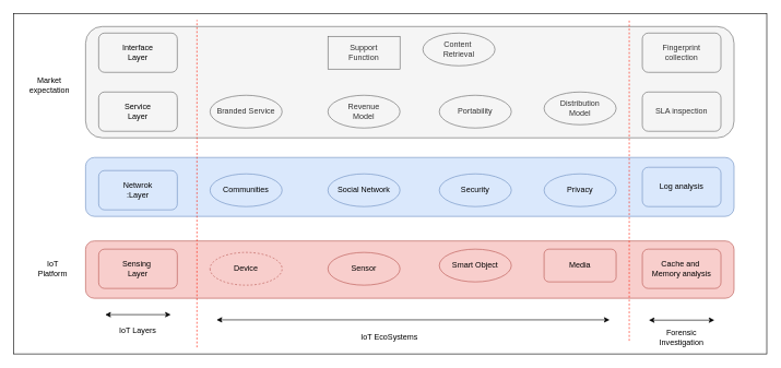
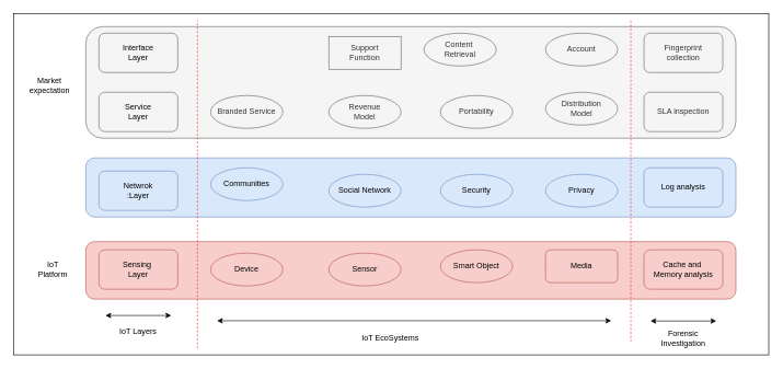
  <mxCell id="0" />
  <mxCell id="1" parent="0" />
  <mxCell id="2" value="" style="rounded=0;whiteSpace=wrap;html=1;" vertex="1" parent="1"><mxGeometry x="20" y="20" width="1150" height="520" as="geometry" /></mxCell>
  <mxCell id="3" value="" style="rounded=1;whiteSpace=wrap;html=1;fillColor=#f5f5f5;strokeColor=#666666;fontColor=#333333;" vertex="1" parent="1"><mxGeometry x="130" y="40" width="990" height="170" as="geometry" /></mxCell>
  <mxCell id="4" value="" style="rounded=1;whiteSpace=wrap;html=1;fillColor=#dae8fc;strokeColor=#6c8ebf;" vertex="1" parent="1"><mxGeometry x="130" y="240" width="990" height="90" as="geometry" /></mxCell>
  <mxCell id="5" value="" style="rounded=1;whiteSpace=wrap;html=1;fillColor=#f8cecc;strokeColor=#b85450;" vertex="1" parent="1"><mxGeometry x="130" y="367.5" width="990" height="87.5" as="geometry" /></mxCell>
  <mxCell id="6" value="Market&lt;br&gt;expectation" style="text;html=1;strokeColor=none;fillColor=none;align=center;verticalAlign=middle;whiteSpace=wrap;rounded=0;flipV=1;flipH=0;direction=west;" vertex="1" parent="1"><mxGeometry x="40" y="115" width="70" height="30" as="geometry" /></mxCell>
  <mxCell id="7" value="IoT&lt;br&gt;Platform" style="text;html=1;strokeColor=none;fillColor=none;align=center;verticalAlign=middle;whiteSpace=wrap;rounded=0;flipV=1;flipH=0;direction=west;" vertex="1" parent="1"><mxGeometry x="50" y="395" width="60" height="30" as="geometry" /></mxCell>
  <mxCell id="8" value="" style="rounded=1;whiteSpace=wrap;html=1;flipV=1;flipH=0;direction=west;fillColor=#f5f5f5;fontColor=#333333;strokeColor=#666666;" vertex="1" parent="1"><mxGeometry x="150" y="50" width="120" height="60" as="geometry" /></mxCell>
  <mxCell id="9" value="Interface&lt;br&gt;Layer" style="text;html=1;strokeColor=none;fillColor=none;align=center;verticalAlign=middle;whiteSpace=wrap;rounded=0;flipV=1;flipH=0;direction=west;" vertex="1" parent="1"><mxGeometry x="180" y="65" width="60" height="30" as="geometry" /></mxCell>
  <mxCell id="10" value="Support&lt;br&gt;Function" style="whiteSpace=wrap;html=1;flipV=1;flipH=0;direction=west;fillColor=#f5f5f5;fontColor=#333333;strokeColor=#666666;rounded=0;" vertex="1" parent="1"><mxGeometry x="500" y="55" width="110" height="50" as="geometry" /></mxCell>
  <mxCell id="11" value="Content&amp;nbsp;&lt;br&gt;Retrieval" style="ellipse;whiteSpace=wrap;html=1;flipV=1;flipH=0;direction=west;fillColor=#f5f5f5;fontColor=#333333;strokeColor=#666666;" vertex="1" parent="1"><mxGeometry x="645" y="50" width="110" height="50" as="geometry" /></mxCell>
+ <mxCell id="12" value="Account" style="ellipse;whiteSpace=wrap;html=1;flipV=1;flipH=0;direction=west;fillColor=#f5f5f5;fontColor=#333333;strokeColor=#666666;" vertex="1" parent="1"><mxGeometry x="830" y="50" width="110" height="50" as="geometry" /></mxCell>
  <mxCell id="13" value="Fingerprint&lt;br&gt;collection" style="rounded=1;whiteSpace=wrap;html=1;fillColor=#f5f5f5;fontColor=#333333;strokeColor=#666666;" vertex="1" parent="1"><mxGeometry x="980" y="50" width="120" height="60" as="geometry" /></mxCell>
  <mxCell id="14" value="SLA inspection" style="rounded=1;whiteSpace=wrap;html=1;fillColor=#f5f5f5;fontColor=#333333;strokeColor=#666666;" vertex="1" parent="1"><mxGeometry x="980" y="140" width="120" height="60" as="geometry" /></mxCell>
  <mxCell id="15" value="Log analysis" style="rounded=1;whiteSpace=wrap;html=1;fillColor=#dae8fc;strokeColor=#6c8ebf;" vertex="1" parent="1"><mxGeometry x="980" y="255" width="120" height="60" as="geometry" /></mxCell>
  <mxCell id="16" value="Cache and&amp;nbsp;&lt;br&gt;Memory analysis" style="rounded=1;whiteSpace=wrap;html=1;fillColor=#f8cecc;strokeColor=#b85450;" vertex="1" parent="1"><mxGeometry x="980" y="380" width="120" height="60" as="geometry" /></mxCell>
  <mxCell id="17" value="Forensic&lt;br&gt;Investigation" style="text;html=1;strokeColor=none;fillColor=none;align=center;verticalAlign=middle;whiteSpace=wrap;rounded=0;" vertex="1" parent="1"><mxGeometry x="995" y="500" width="90" height="30" as="geometry" /></mxCell>
  <mxCell id="18" value="IoT EcoSystems" style="text;html=1;strokeColor=none;fillColor=none;align=center;verticalAlign=middle;whiteSpace=wrap;rounded=0;" vertex="1" parent="1"><mxGeometry x="534" y="500" width="120" height="30" as="geometry" /></mxCell>
  <mxCell id="19" value="" style="endArrow=none;dashed=1;html=1;rounded=0;strokeColor=#FF1900;" edge="1" parent="1"><mxGeometry width="50" height="50" relative="1" as="geometry"><mxPoint x="960" y="520" as="sourcePoint" /><mxPoint x="960" y="30" as="targetPoint" /></mxGeometry></mxCell>
  <mxCell id="20" value="" style="rounded=1;whiteSpace=wrap;html=1;flipV=1;flipH=0;direction=west;fillColor=#f5f5f5;fontColor=#333333;strokeColor=#666666;" vertex="1" parent="1"><mxGeometry x="150" y="140" width="120" height="60" as="geometry" /></mxCell>
  <mxCell id="21" value="Service&lt;br&gt;Layer" style="text;html=1;strokeColor=none;fillColor=none;align=center;verticalAlign=middle;whiteSpace=wrap;rounded=0;flipV=1;flipH=0;direction=west;" vertex="1" parent="1"><mxGeometry x="180" y="155" width="60" height="30" as="geometry" /></mxCell>
  <mxCell id="22" value="Branded Service" style="ellipse;whiteSpace=wrap;html=1;flipV=1;flipH=0;direction=west;fillColor=#f5f5f5;fontColor=#333333;strokeColor=#666666;" vertex="1" parent="1"><mxGeometry x="320" y="145" width="110" height="50" as="geometry" /></mxCell>
  <mxCell id="23" value="Revenue&lt;br&gt;Model" style="ellipse;whiteSpace=wrap;html=1;flipV=1;flipH=0;direction=west;fillColor=#f5f5f5;fontColor=#333333;strokeColor=#666666;" vertex="1" parent="1"><mxGeometry x="500" y="145" width="110" height="50" as="geometry" /></mxCell>
  <mxCell id="24" value="Portability" style="ellipse;whiteSpace=wrap;html=1;flipV=1;flipH=0;direction=west;fillColor=#f5f5f5;fontColor=#333333;strokeColor=#666666;" vertex="1" parent="1"><mxGeometry x="670" y="145" width="110" height="50" as="geometry" /></mxCell>
  <mxCell id="25" value="Distribution&lt;br&gt;Model" style="ellipse;whiteSpace=wrap;html=1;flipV=1;flipH=0;direction=west;fillColor=#f5f5f5;fontColor=#333333;strokeColor=#666666;" vertex="1" parent="1"><mxGeometry x="830" y="140" width="110" height="50" as="geometry" /></mxCell>
  <mxCell id="26" value="" style="rounded=1;whiteSpace=wrap;html=1;flipV=1;flipH=0;direction=west;fillColor=#dae8fc;strokeColor=#6c8ebf;" vertex="1" parent="1"><mxGeometry x="150" y="260" width="120" height="60" as="geometry" /></mxCell>
  <mxCell id="27" value="Netwrok&lt;br&gt;:Layer" style="text;html=1;strokeColor=none;fillColor=none;align=center;verticalAlign=middle;whiteSpace=wrap;rounded=0;flipV=1;flipH=0;direction=west;" vertex="1" parent="1"><mxGeometry x="180" y="275" width="60" height="30" as="geometry" /></mxCell>
- <mxCell id="28" value="Communities" style="ellipse;whiteSpace=wrap;html=1;flipV=1;flipH=0;direction=west;fillColor=#dae8fc;strokeColor=#6c8ebf;" vertex="1" parent="1"><mxGeometry x="320" y="265" width="110" height="50" as="geometry" /></mxCell>
+ <mxCell id="28" value="Communities" style="ellipse;whiteSpace=wrap;html=1;flipV=1;flipH=0;direction=west;fillColor=#dae8fc;strokeColor=#6c8ebf;" vertex="1" parent="1"><mxGeometry x="320" y="255" width="110" height="50" as="geometry" /></mxCell>
  <mxCell id="29" value="Social Network" style="ellipse;whiteSpace=wrap;html=1;flipV=1;flipH=0;direction=west;fillColor=#dae8fc;strokeColor=#6c8ebf;" vertex="1" parent="1"><mxGeometry x="500" y="265" width="110" height="50" as="geometry" /></mxCell>
  <mxCell id="30" value="Security" style="ellipse;whiteSpace=wrap;html=1;flipV=1;flipH=0;direction=west;fillColor=#dae8fc;strokeColor=#6c8ebf;" vertex="1" parent="1"><mxGeometry x="670" y="265" width="110" height="50" as="geometry" /></mxCell>
  <mxCell id="31" value="Privacy" style="ellipse;whiteSpace=wrap;html=1;flipV=1;flipH=0;direction=west;fillColor=#dae8fc;strokeColor=#6c8ebf;" vertex="1" parent="1"><mxGeometry x="830" y="265" width="110" height="50" as="geometry" /></mxCell>
  <mxCell id="32" value="" style="rounded=1;whiteSpace=wrap;html=1;flipV=1;flipH=0;direction=west;fillColor=#f8cecc;strokeColor=#b85450;" vertex="1" parent="1"><mxGeometry x="150" y="380" width="120" height="60" as="geometry" /></mxCell>
  <mxCell id="33" value="Sensing&amp;nbsp;&lt;br&gt;Layer" style="text;html=1;align=center;verticalAlign=middle;whiteSpace=wrap;rounded=0;flipV=1;flipH=0;direction=west;" vertex="1" parent="1"><mxGeometry x="180" y="395" width="60" height="30" as="geometry" /></mxCell>
- <mxCell id="34" value="Device" style="ellipse;whiteSpace=wrap;html=1;flipV=1;flipH=0;direction=west;fillColor=#f8cecc;strokeColor=#b85450;dashed=1;" vertex="1" parent="1"><mxGeometry x="320" y="385" width="110" height="50" as="geometry" /></mxCell>
+ <mxCell id="34" value="Device" style="ellipse;whiteSpace=wrap;html=1;flipV=1;flipH=0;direction=west;fillColor=#f8cecc;strokeColor=#b85450;" vertex="1" parent="1"><mxGeometry x="320" y="385" width="110" height="50" as="geometry" /></mxCell>
  <mxCell id="35" value="Sensor" style="ellipse;whiteSpace=wrap;html=1;flipV=1;flipH=0;direction=west;fillColor=#f8cecc;strokeColor=#b85450;" vertex="1" parent="1"><mxGeometry x="500" y="385" width="110" height="50" as="geometry" /></mxCell>
  <mxCell id="36" value="Smart Object" style="ellipse;whiteSpace=wrap;html=1;flipV=1;flipH=0;direction=west;fillColor=#f8cecc;strokeColor=#b85450;" vertex="1" parent="1"><mxGeometry x="670" y="380" width="110" height="50" as="geometry" /></mxCell>
  <mxCell id="37" value="Media" style="whiteSpace=wrap;html=1;flipV=1;flipH=0;direction=west;fillColor=#f8cecc;strokeColor=#b85450;rounded=1;" vertex="1" parent="1"><mxGeometry x="830" y="380" width="110" height="50" as="geometry" /></mxCell>
  <mxCell id="38" value="IoT Layers" style="text;html=1;strokeColor=none;fillColor=none;align=center;verticalAlign=middle;whiteSpace=wrap;rounded=0;" vertex="1" parent="1"><mxGeometry x="150" y="490" width="120" height="30" as="geometry" /></mxCell>
  <mxCell id="39" value="" style="endArrow=none;dashed=1;html=1;rounded=0;fillColor=#f8cecc;strokeColor=#FF1900;" edge="1" parent="1"><mxGeometry width="50" height="50" relative="1" as="geometry"><mxPoint x="300" y="530" as="sourcePoint" /><mxPoint x="300" y="30" as="targetPoint" /></mxGeometry></mxCell>
  <mxCell id="40" value="" style="endArrow=classic;startArrow=classic;html=1;rounded=0;" edge="1" parent="1"><mxGeometry width="50" height="50" relative="1" as="geometry"><mxPoint x="160" y="480" as="sourcePoint" /><mxPoint x="260" y="480" as="targetPoint" /></mxGeometry></mxCell>
  <mxCell id="41" value="" style="endArrow=classic;startArrow=classic;html=1;rounded=0;" edge="1" parent="1"><mxGeometry width="50" height="50" relative="1" as="geometry"><mxPoint x="330" y="488" as="sourcePoint" /><mxPoint x="930" y="488" as="targetPoint" /></mxGeometry></mxCell>
  <mxCell id="42" value="" style="endArrow=classic;startArrow=classic;html=1;rounded=0;" edge="1" parent="1"><mxGeometry width="50" height="50" relative="1" as="geometry"><mxPoint x="990" y="488.46" as="sourcePoint" /><mxPoint x="1090" y="488.46" as="targetPoint" /></mxGeometry></mxCell>
